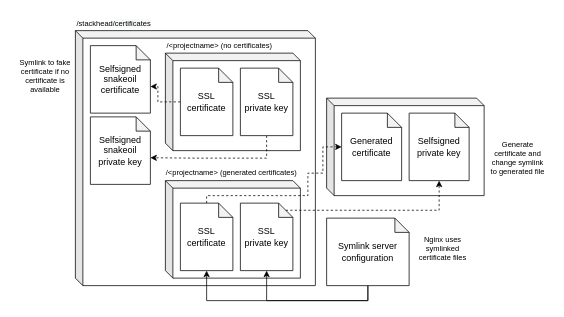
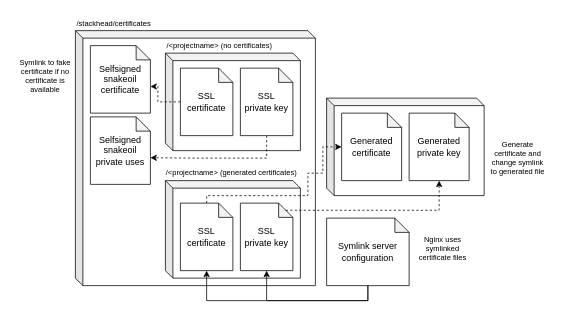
  <mxCell id="0" />
  <mxCell id="1" parent="0" />
  <mxCell id="2" value="&lt;br&gt;&lt;br&gt;&lt;br&gt;&lt;br&gt;&lt;br&gt;&lt;br&gt;&lt;br&gt;&lt;br&gt;" style="shape=cube;whiteSpace=wrap;html=1;boundedLbl=1;backgroundOutline=1;darkOpacity=0.05;darkOpacity2=0.1;size=10;" vertex="1" parent="1"><mxGeometry x="435" y="130" width="210" height="130" as="geometry" /></mxCell>
  <mxCell id="3" value="" style="shape=cube;whiteSpace=wrap;html=1;boundedLbl=1;backgroundOutline=1;darkOpacity=0.05;darkOpacity2=0.1;size=10;" vertex="1" parent="1"><mxGeometry x="100" y="40" width="320" height="340" as="geometry" /></mxCell>
  <mxCell id="4" value="&lt;pre style=&quot;color: rgb(0, 0, 0); font-size: 10px; font-style: normal; font-weight: 400; letter-spacing: normal; text-indent: 0px; text-transform: none; word-spacing: 0px; background-color: rgb(248, 249, 250);&quot;&gt;&lt;font face=&quot;Helvetica&quot; style=&quot;font-size: 10px;&quot;&gt;&lt;font style=&quot;font-size: 10px; background-color: rgb(255, 255, 255);&quot;&gt;/stackhead/&lt;/font&gt;certificates&lt;/font&gt;&lt;/pre&gt;" style="text;html=1;strokeColor=none;fillColor=none;align=left;verticalAlign=middle;whiteSpace=wrap;rounded=0;labelBackgroundColor=none;fontColor=none;fontSize=10;" vertex="1" parent="1"><mxGeometry x="100" y="20" width="40" height="20" as="geometry" /></mxCell>
  <mxCell id="5" value="Symlink server configuration" style="shape=note;whiteSpace=wrap;html=1;backgroundOutline=1;darkOpacity=0.05;labelBackgroundColor=none;fontSize=12;fontColor=none;align=center;size=19;" vertex="1" parent="1"><mxGeometry x="435" y="290" width="110" height="90" as="geometry" /></mxCell>
  <mxCell id="6" value="Selfsigned snakeoil certificate" style="shape=note;whiteSpace=wrap;html=1;backgroundOutline=1;darkOpacity=0.05;labelBackgroundColor=none;fontSize=12;fontColor=none;align=center;size=19;" vertex="1" parent="1"><mxGeometry x="120" y="60" width="80" height="90" as="geometry" /></mxCell>
  <mxCell id="7" value="" style="shape=cube;whiteSpace=wrap;html=1;boundedLbl=1;backgroundOutline=1;darkOpacity=0.05;darkOpacity2=0.1;size=10;" vertex="1" parent="1"><mxGeometry x="220" y="70" width="180" height="130" as="geometry" /></mxCell>
  <mxCell id="8" style="edgeStyle=orthogonalEdgeStyle;rounded=0;orthogonalLoop=1;jettySize=auto;html=1;entryX=0;entryY=0;entryDx=80;entryDy=54.5;entryPerimeter=0;fontSize=12;fontColor=none;dashed=1;" edge="1" parent="1" source="9" target="6"><mxGeometry relative="1" as="geometry"><Array as="points"><mxPoint x="210" y="135" /><mxPoint x="210" y="115" /></Array></mxGeometry></mxCell>
  <mxCell id="9" value="SSL certificate" style="shape=note;whiteSpace=wrap;html=1;backgroundOutline=1;darkOpacity=0.05;labelBackgroundColor=none;fontSize=12;fontColor=none;align=center;size=19;" vertex="1" parent="1"><mxGeometry x="240" y="90" width="70" height="90" as="geometry" /></mxCell>
  <mxCell id="10" value="&lt;pre style=&quot;color: rgb(0, 0, 0); font-size: 10px; font-style: normal; font-weight: 400; letter-spacing: normal; text-indent: 0px; text-transform: none; word-spacing: 0px;&quot;&gt;&lt;font face=&quot;Helvetica&quot; style=&quot;font-size: 10px;&quot;&gt;&lt;span style=&quot;background-color: rgb(255, 255, 255); font-size: 10px;&quot;&gt;/&amp;lt;projectname&amp;gt; (no certificates)&lt;/span&gt;&lt;/font&gt;&lt;/pre&gt;" style="text;html=1;strokeColor=none;fillColor=none;align=left;verticalAlign=middle;whiteSpace=wrap;rounded=0;labelBackgroundColor=none;fontColor=none;fontSize=10;" vertex="1" parent="1"><mxGeometry x="220" y="50" width="40" height="20" as="geometry" /></mxCell>
  <mxCell id="11" style="edgeStyle=orthogonalEdgeStyle;rounded=0;orthogonalLoop=1;jettySize=auto;html=1;entryX=0;entryY=0;entryDx=80;entryDy=54.5;entryPerimeter=0;dashed=1;fontSize=12;fontColor=none;" edge="1" parent="1" source="12" target="13"><mxGeometry relative="1" as="geometry"><Array as="points"><mxPoint x="355" y="210" /><mxPoint x="260" y="210" /></Array></mxGeometry></mxCell>
  <mxCell id="12" value="SSL&lt;br&gt;private key" style="shape=note;whiteSpace=wrap;html=1;backgroundOutline=1;darkOpacity=0.05;labelBackgroundColor=none;fontSize=12;fontColor=none;align=center;size=19;" vertex="1" parent="1"><mxGeometry x="320" y="90" width="70" height="90" as="geometry" /></mxCell>
- <mxCell id="13" value="Selfsigned snakeoil private key" style="shape=note;whiteSpace=wrap;html=1;backgroundOutline=1;darkOpacity=0.05;labelBackgroundColor=none;fontSize=12;fontColor=none;align=center;size=19;" vertex="1" parent="1"><mxGeometry x="120" y="155" width="80" height="90" as="geometry" /></mxCell>
+ <mxCell id="13" value="Selfsigned snakeoil private uses" style="shape=note;whiteSpace=wrap;html=1;backgroundOutline=1;darkOpacity=0.05;labelBackgroundColor=none;fontSize=12;fontColor=none;align=center;size=19;" vertex="1" parent="1"><mxGeometry x="120" y="155" width="80" height="90" as="geometry" /></mxCell>
  <mxCell id="14" value="" style="shape=cube;whiteSpace=wrap;html=1;boundedLbl=1;backgroundOutline=1;darkOpacity=0.05;darkOpacity2=0.1;size=10;" vertex="1" parent="1"><mxGeometry x="220" y="240" width="180" height="130" as="geometry" /></mxCell>
  <mxCell id="15" style="edgeStyle=orthogonalEdgeStyle;rounded=0;orthogonalLoop=1;jettySize=auto;html=1;entryX=0;entryY=0.5;entryDx=0;entryDy=0;entryPerimeter=0;dashed=1;fontSize=12;fontColor=none;exitX=0.5;exitY=0;exitDx=0;exitDy=0;exitPerimeter=0;jumpSize=6;" edge="1" parent="1" source="16" target="19"><mxGeometry relative="1" as="geometry"><Array as="points"><mxPoint x="275" y="260" /><mxPoint x="410" y="260" /><mxPoint x="410" y="230" /><mxPoint x="430" y="230" /><mxPoint x="430" y="195" /></Array></mxGeometry></mxCell>
  <mxCell id="16" value="SSL certificate" style="shape=note;whiteSpace=wrap;html=1;backgroundOutline=1;darkOpacity=0.05;labelBackgroundColor=none;fontSize=12;fontColor=none;align=center;size=19;" vertex="1" parent="1"><mxGeometry x="240" y="270" width="70" height="90" as="geometry" /></mxCell>
  <mxCell id="17" value="&lt;pre style=&quot;color: rgb(0, 0, 0); font-size: 10px; font-style: normal; font-weight: 400; letter-spacing: normal; text-indent: 0px; text-transform: none; word-spacing: 0px;&quot;&gt;&lt;font face=&quot;Helvetica&quot; style=&quot;font-size: 10px;&quot;&gt;&lt;span style=&quot;background-color: rgb(255, 255, 255); font-size: 10px;&quot;&gt;/&amp;lt;projectname&amp;gt; (generated certificates)&lt;/span&gt;&lt;/font&gt;&lt;/pre&gt;" style="text;html=1;strokeColor=none;fillColor=none;align=left;verticalAlign=middle;whiteSpace=wrap;rounded=0;labelBackgroundColor=none;fontColor=none;fontSize=10;" vertex="1" parent="1"><mxGeometry x="219" y="219" width="40" height="20" as="geometry" /></mxCell>
  <mxCell id="18" value="SSL&lt;br&gt;private key" style="shape=note;whiteSpace=wrap;html=1;backgroundOutline=1;darkOpacity=0.05;labelBackgroundColor=none;fontSize=12;fontColor=none;align=center;size=19;" vertex="1" parent="1"><mxGeometry x="320" y="270" width="70" height="90" as="geometry" /></mxCell>
  <mxCell id="19" value="Generated certificate" style="shape=note;whiteSpace=wrap;html=1;backgroundOutline=1;darkOpacity=0.05;labelBackgroundColor=none;fontSize=12;fontColor=none;align=center;size=19;" vertex="1" parent="1"><mxGeometry x="455" y="150" width="80" height="90" as="geometry" /></mxCell>
- <mxCell id="20" value="Selfsigned&lt;br&gt;private key" style="shape=note;whiteSpace=wrap;html=1;backgroundOutline=1;darkOpacity=0.05;labelBackgroundColor=none;fontSize=12;fontColor=none;align=center;size=19;" vertex="1" parent="1"><mxGeometry x="545" y="150" width="80" height="90" as="geometry" /></mxCell>
+ <mxCell id="20" value="Generated&lt;br&gt;private key" style="shape=note;whiteSpace=wrap;html=1;backgroundOutline=1;darkOpacity=0.05;labelBackgroundColor=none;fontSize=12;fontColor=none;align=center;size=19;" vertex="1" parent="1"><mxGeometry x="545" y="150" width="80" height="90" as="geometry" /></mxCell>
  <mxCell id="21" style="edgeStyle=orthogonalEdgeStyle;rounded=0;orthogonalLoop=1;jettySize=auto;html=1;entryX=0.5;entryY=1;entryDx=0;entryDy=0;entryPerimeter=0;fontSize=12;fontColor=none;" edge="1" parent="1" source="5" target="18"><mxGeometry relative="1" as="geometry"><Array as="points"><mxPoint x="490" y="400" /><mxPoint x="355" y="400" /></Array></mxGeometry></mxCell>
  <mxCell id="22" style="edgeStyle=orthogonalEdgeStyle;rounded=0;orthogonalLoop=1;jettySize=auto;html=1;entryX=0.5;entryY=1;entryDx=0;entryDy=0;entryPerimeter=0;fontSize=12;fontColor=none;exitX=0.5;exitY=1;exitDx=0;exitDy=0;exitPerimeter=0;" edge="1" parent="1" source="5" target="16"><mxGeometry relative="1" as="geometry"><Array as="points"><mxPoint x="490" y="400" /><mxPoint x="275" y="400" /></Array></mxGeometry></mxCell>
  <mxCell id="23" style="edgeStyle=orthogonalEdgeStyle;rounded=0;orthogonalLoop=1;jettySize=auto;html=1;entryX=0.5;entryY=1;entryDx=0;entryDy=0;entryPerimeter=0;dashed=1;fontSize=12;fontColor=none;exitX=0;exitY=0;exitDx=60.5;exitDy=9.5;exitPerimeter=0;" edge="1" parent="1" source="18" target="20"><mxGeometry relative="1" as="geometry"><Array as="points"><mxPoint x="585" y="280" /></Array></mxGeometry></mxCell>
  <mxCell id="24" value="Symlink to fake certificate if no certificate is available" style="text;html=1;strokeColor=none;fillColor=none;align=center;verticalAlign=middle;whiteSpace=wrap;rounded=0;labelBackgroundColor=none;fontSize=10;fontColor=none;" vertex="1" parent="1"><mxGeometry x="20" y="90" width="80" height="20" as="geometry" /></mxCell>
  <mxCell id="25" value="Generate certificate and change symlink to generated file" style="text;html=1;strokeColor=none;fillColor=none;align=center;verticalAlign=middle;whiteSpace=wrap;rounded=0;labelBackgroundColor=none;fontSize=10;fontColor=none;" vertex="1" parent="1"><mxGeometry x="650" y="200" width="80" height="20" as="geometry" /></mxCell>
  <mxCell id="26" value="Nginx uses symlinked certificate files" style="text;html=1;strokeColor=none;fillColor=none;align=center;verticalAlign=middle;whiteSpace=wrap;rounded=0;labelBackgroundColor=none;fontSize=10;fontColor=none;" vertex="1" parent="1"><mxGeometry x="550" y="320" width="80" height="20" as="geometry" /></mxCell>
